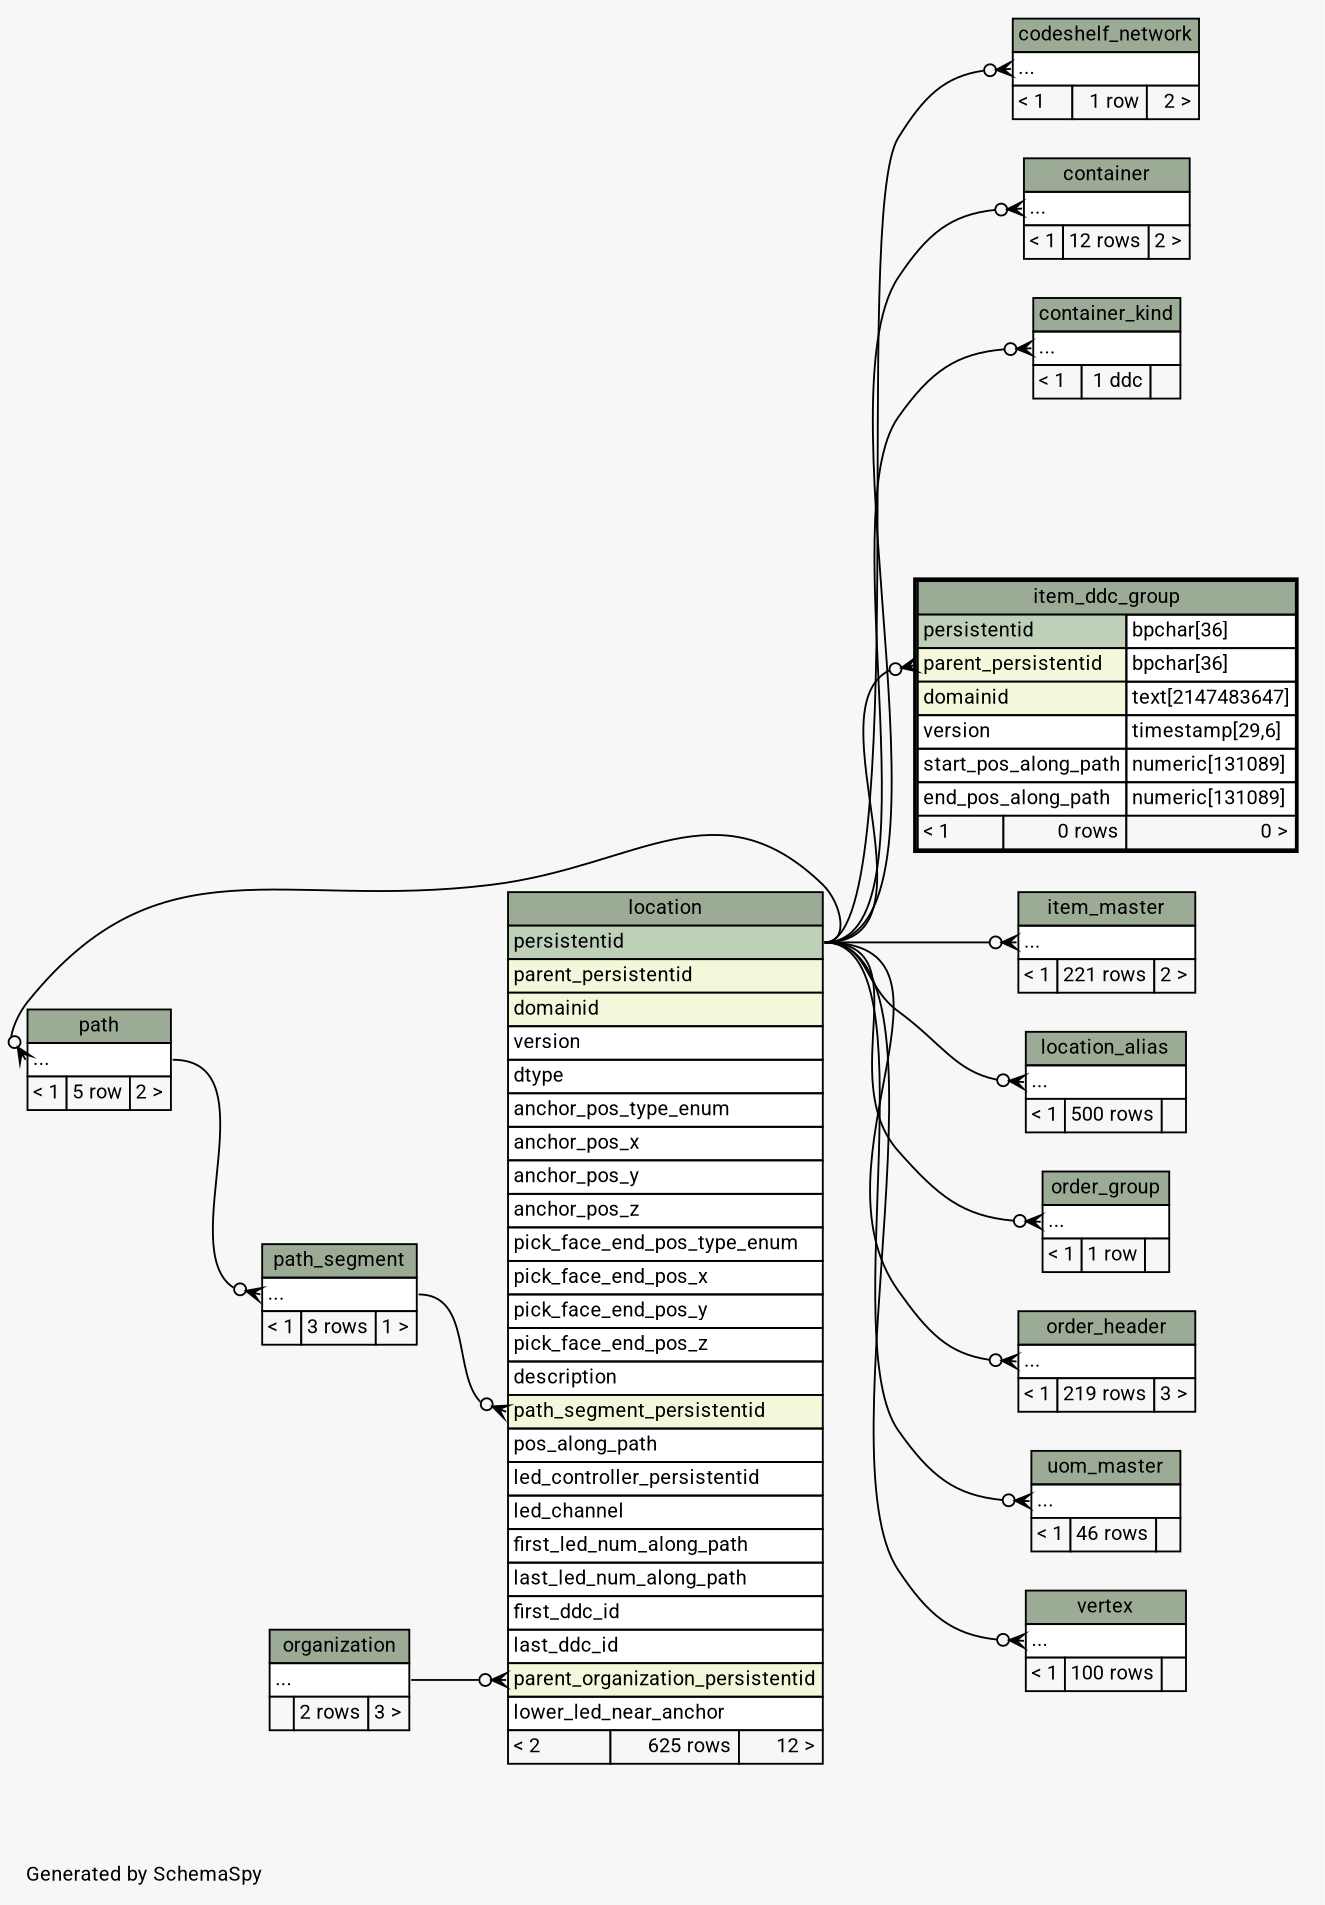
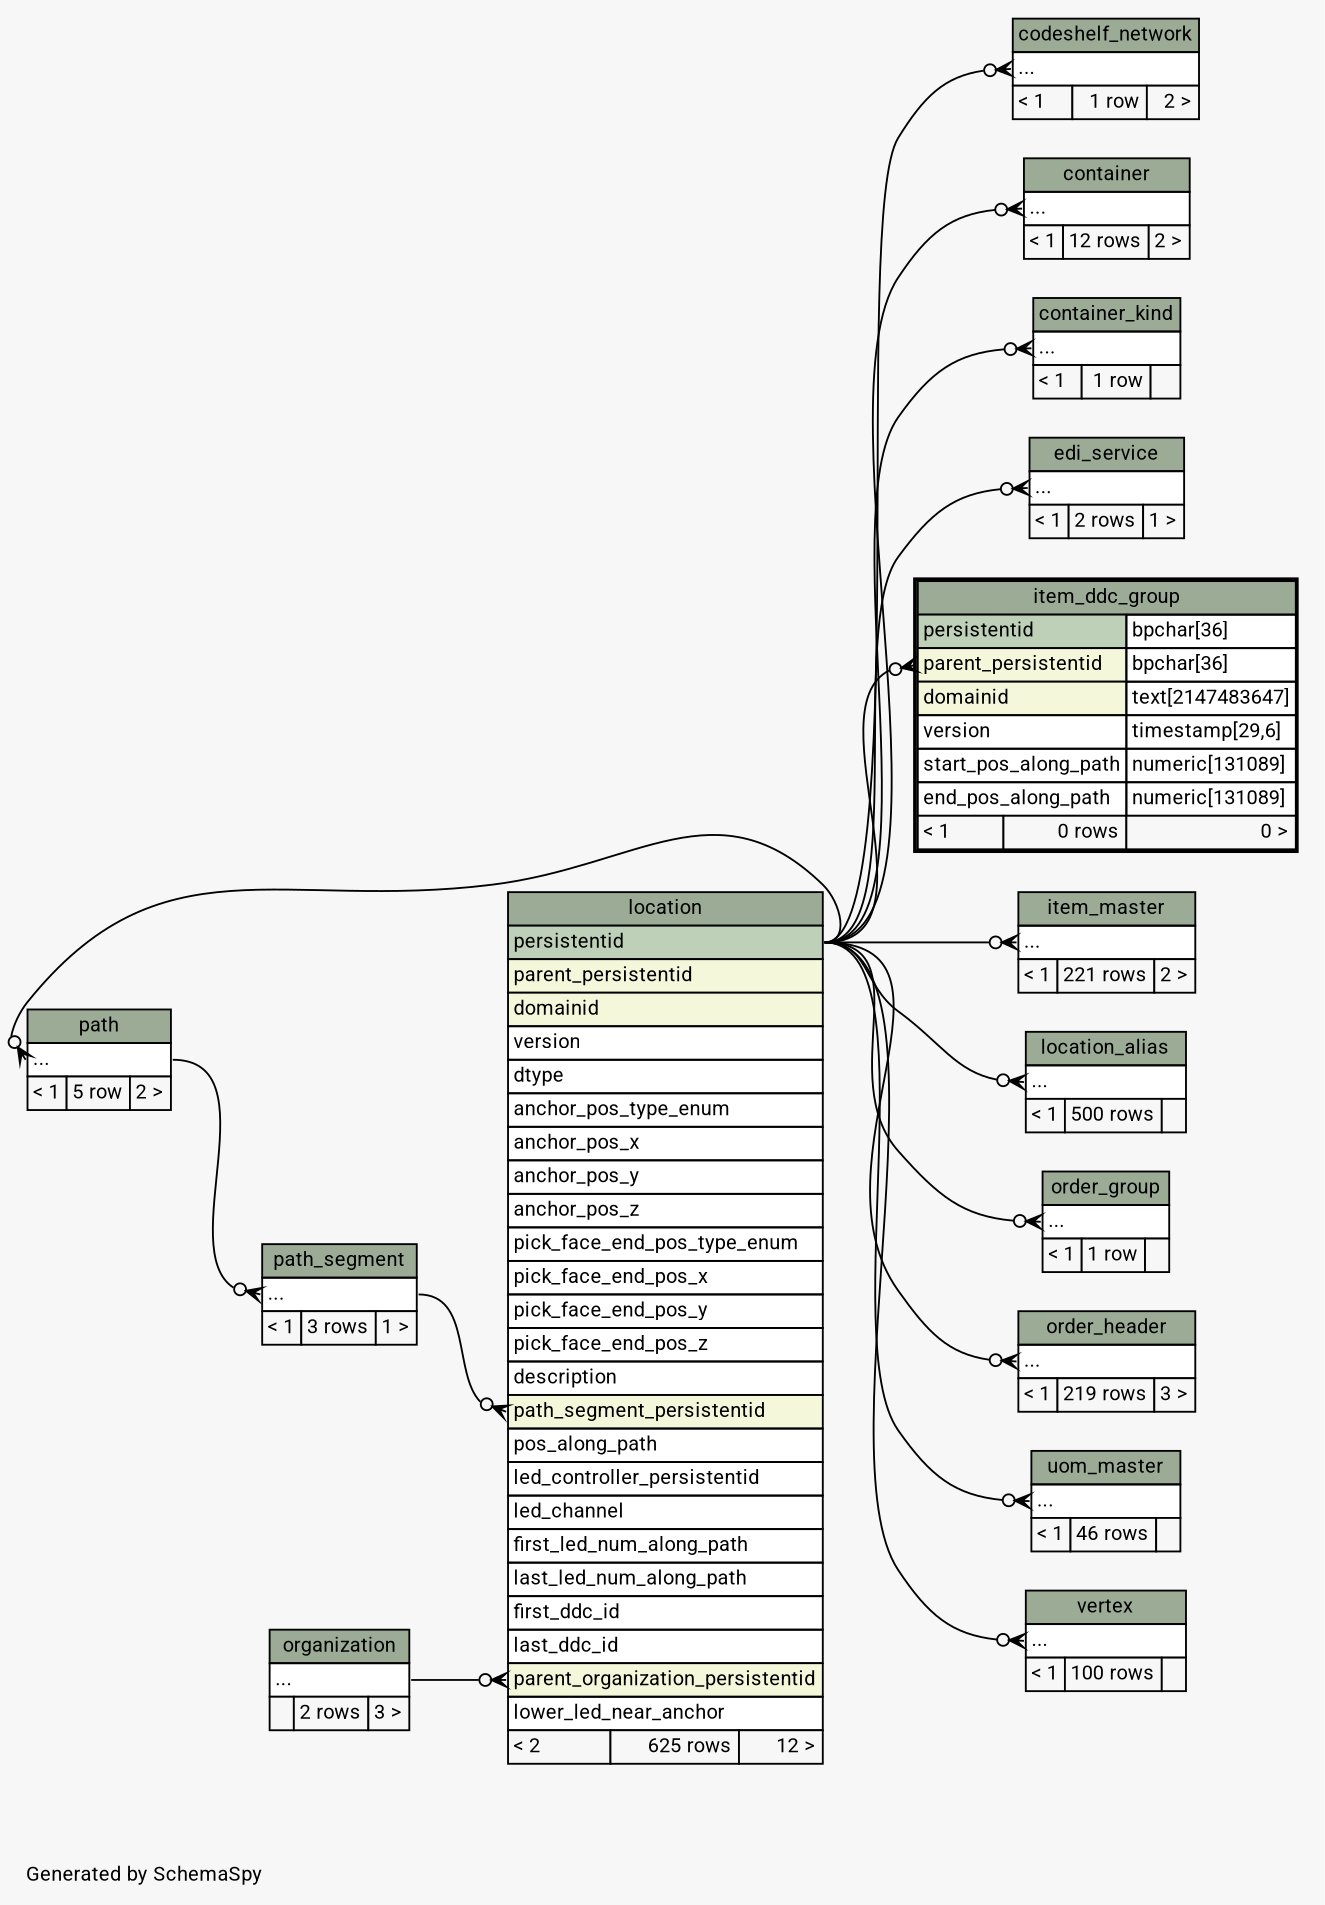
  digraph {
    bgcolor="#f7f7f7"
    fontname=Roboto
    fontsize=11
    label="\nGenerated by SchemaSpy"
    labeljust=l
    nodesep=0.18
    rankdir=RL
    ranksep=0.46
    node [fontname=Roboto fontsize=11 shape=plaintext]
    edge [arrowhead=none arrowsize=0.8 arrowtail=crowodot dir=back fontname=Roboto headport="persistentid:e" tailport="elipses:w"]
    n1 [label=<     <TABLE BORDER="0" CELLBORDER="1" CELLSPACING="0" BGCOLOR="#ffffff">       <TR><TD COLSPAN="3" BGCOLOR="#9bab96" ALIGN="CENTER">codeshelf_network</TD></TR>       <TR><TD PORT="elipses" COLSPAN="3" ALIGN="LEFT">...</TD></TR>       <TR><TD ALIGN="LEFT" BGCOLOR="#f7f7f7">&lt; 1</TD><TD ALIGN="RIGHT" BGCOLOR="#f7f7f7">1 row</TD><TD ALIGN="RIGHT" BGCOLOR="#f7f7f7">2 &gt;</TD></TR>     </TABLE>>]
    n2 [label=<     <TABLE BORDER="0" CELLBORDER="1" CELLSPACING="0" BGCOLOR="#ffffff">       <TR><TD COLSPAN="3" BGCOLOR="#9bab96" ALIGN="CENTER">location</TD></TR>       <TR><TD PORT="persistentid" COLSPAN="3" BGCOLOR="#bed1b8" ALIGN="LEFT">persistentid</TD></TR>       <TR><TD PORT="parent_persistentid" COLSPAN="3" BGCOLOR="#f4f7da" ALIGN="LEFT">parent_persistentid</TD></TR>       <TR><TD PORT="domainid" COLSPAN="3" BGCOLOR="#f4f7da" ALIGN="LEFT">domainid</TD></TR>       <TR><TD PORT="version" COLSPAN="3" ALIGN="LEFT">version</TD></TR>       <TR><TD PORT="dtype" COLSPAN="3" ALIGN="LEFT">dtype</TD></TR>       <TR><TD PORT="anchor_pos_type_enum" COLSPAN="3" ALIGN="LEFT">anchor_pos_type_enum</TD></TR>       <TR><TD PORT="anchor_pos_x" COLSPAN="3" ALIGN="LEFT">anchor_pos_x</TD></TR>       <TR><TD PORT="anchor_pos_y" COLSPAN="3" ALIGN="LEFT">anchor_pos_y</TD></TR>       <TR><TD PORT="anchor_pos_z" COLSPAN="3" ALIGN="LEFT">anchor_pos_z</TD></TR>       <TR><TD PORT="pick_face_end_pos_type_enum" COLSPAN="3" ALIGN="LEFT">pick_face_end_pos_type_enum</TD></TR>       <TR><TD PORT="pick_face_end_pos_x" COLSPAN="3" ALIGN="LEFT">pick_face_end_pos_x</TD></TR>       <TR><TD PORT="pick_face_end_pos_y" COLSPAN="3" ALIGN="LEFT">pick_face_end_pos_y</TD></TR>       <TR><TD PORT="pick_face_end_pos_z" COLSPAN="3" ALIGN="LEFT">pick_face_end_pos_z</TD></TR>       <TR><TD PORT="description" COLSPAN="3" ALIGN="LEFT">description</TD></TR>       <TR><TD PORT="path_segment_persistentid" COLSPAN="3" BGCOLOR="#f4f7da" ALIGN="LEFT">path_segment_persistentid</TD></TR>       <TR><TD PORT="pos_along_path" COLSPAN="3" ALIGN="LEFT">pos_along_path</TD></TR>       <TR><TD PORT="led_controller_persistentid" COLSPAN="3" ALIGN="LEFT">led_controller_persistentid</TD></TR>       <TR><TD PORT="led_channel" COLSPAN="3" ALIGN="LEFT">led_channel</TD></TR>       <TR><TD PORT="first_led_num_along_path" COLSPAN="3" ALIGN="LEFT">first_led_num_along_path</TD></TR>       <TR><TD PORT="last_led_num_along_path" COLSPAN="3" ALIGN="LEFT">last_led_num_along_path</TD></TR>       <TR><TD PORT="first_ddc_id" COLSPAN="3" ALIGN="LEFT">first_ddc_id</TD></TR>       <TR><TD PORT="last_ddc_id" COLSPAN="3" ALIGN="LEFT">last_ddc_id</TD></TR>       <TR><TD PORT="parent_organization_persistentid" COLSPAN="3" BGCOLOR="#f4f7da" ALIGN="LEFT">parent_organization_persistentid</TD></TR>       <TR><TD PORT="lower_led_near_anchor" COLSPAN="3" ALIGN="LEFT">lower_led_near_anchor</TD></TR>       <TR><TD ALIGN="LEFT" BGCOLOR="#f7f7f7">&lt; 2</TD><TD ALIGN="RIGHT" BGCOLOR="#f7f7f7">625 rows</TD><TD ALIGN="RIGHT" BGCOLOR="#f7f7f7">12 &gt;</TD></TR>     </TABLE>>]
    n3 [label=<     <TABLE BORDER="0" CELLBORDER="1" CELLSPACING="0" BGCOLOR="#ffffff">       <TR><TD COLSPAN="3" BGCOLOR="#9bab96" ALIGN="CENTER">organization</TD></TR>       <TR><TD PORT="elipses" COLSPAN="3" ALIGN="LEFT">...</TD></TR>       <TR><TD ALIGN="LEFT" BGCOLOR="#f7f7f7">  </TD><TD ALIGN="RIGHT" BGCOLOR="#f7f7f7">2 rows</TD><TD ALIGN="RIGHT" BGCOLOR="#f7f7f7">3 &gt;</TD></TR>     </TABLE>>]
    n4 [label=<     <TABLE BORDER="0" CELLBORDER="1" CELLSPACING="0" BGCOLOR="#ffffff">       <TR><TD COLSPAN="3" BGCOLOR="#9bab96" ALIGN="CENTER">path_segment</TD></TR>       <TR><TD PORT="elipses" COLSPAN="3" ALIGN="LEFT">...</TD></TR>       <TR><TD ALIGN="LEFT" BGCOLOR="#f7f7f7">&lt; 1</TD><TD ALIGN="RIGHT" BGCOLOR="#f7f7f7">3 rows</TD><TD ALIGN="RIGHT" BGCOLOR="#f7f7f7">1 &gt;</TD></TR>     </TABLE>>]
    n5 [label=<     <TABLE BORDER="0" CELLBORDER="1" CELLSPACING="0" BGCOLOR="#ffffff">       <TR><TD COLSPAN="3" BGCOLOR="#9bab96" ALIGN="CENTER">path</TD></TR>       <TR><TD PORT="elipses" COLSPAN="3" ALIGN="LEFT">...</TD></TR>       <TR><TD ALIGN="LEFT" BGCOLOR="#f7f7f7">&lt; 1</TD><TD ALIGN="RIGHT" BGCOLOR="#f7f7f7">5 row</TD><TD ALIGN="RIGHT" BGCOLOR="#f7f7f7">2 &gt;</TD></TR>     </TABLE>>]
    n6 [label=<     <TABLE BORDER="0" CELLBORDER="1" CELLSPACING="0" BGCOLOR="#ffffff">       <TR><TD COLSPAN="3" BGCOLOR="#9bab96" ALIGN="CENTER">container</TD></TR>       <TR><TD PORT="elipses" COLSPAN="3" ALIGN="LEFT">...</TD></TR>       <TR><TD ALIGN="LEFT" BGCOLOR="#f7f7f7">&lt; 1</TD><TD ALIGN="RIGHT" BGCOLOR="#f7f7f7">12 rows</TD><TD ALIGN="RIGHT" BGCOLOR="#f7f7f7">2 &gt;</TD></TR>     </TABLE>>]
-   n7 [label=<     <TABLE BORDER="0" CELLBORDER="1" CELLSPACING="0" BGCOLOR="#ffffff">       <TR><TD COLSPAN="3" BGCOLOR="#9bab96" ALIGN="CENTER">container_kind</TD></TR>       <TR><TD PORT="elipses" COLSPAN="3" ALIGN="LEFT">...</TD></TR>       <TR><TD ALIGN="LEFT" BGCOLOR="#f7f7f7">&lt; 1</TD><TD ALIGN="RIGHT" BGCOLOR="#f7f7f7">1 ddc</TD><TD ALIGN="RIGHT" BGCOLOR="#f7f7f7">  </TD></TR>     </TABLE>>]
+   n7 [label=<     <TABLE BORDER="0" CELLBORDER="1" CELLSPACING="0" BGCOLOR="#ffffff">       <TR><TD COLSPAN="3" BGCOLOR="#9bab96" ALIGN="CENTER">container_kind</TD></TR>       <TR><TD PORT="elipses" COLSPAN="3" ALIGN="LEFT">...</TD></TR>       <TR><TD ALIGN="LEFT" BGCOLOR="#f7f7f7">&lt; 1</TD><TD ALIGN="RIGHT" BGCOLOR="#f7f7f7">1 row</TD><TD ALIGN="RIGHT" BGCOLOR="#f7f7f7">  </TD></TR>     </TABLE>>]
+   n8 [label=<     <TABLE BORDER="0" CELLBORDER="1" CELLSPACING="0" BGCOLOR="#ffffff">       <TR><TD COLSPAN="3" BGCOLOR="#9bab96" ALIGN="CENTER">edi_service</TD></TR>       <TR><TD PORT="elipses" COLSPAN="3" ALIGN="LEFT">...</TD></TR>       <TR><TD ALIGN="LEFT" BGCOLOR="#f7f7f7">&lt; 1</TD><TD ALIGN="RIGHT" BGCOLOR="#f7f7f7">2 rows</TD><TD ALIGN="RIGHT" BGCOLOR="#f7f7f7">1 &gt;</TD></TR>     </TABLE>>]
    n9 [label=<     <TABLE BORDER="2" CELLBORDER="1" CELLSPACING="0" BGCOLOR="#ffffff">       <TR><TD COLSPAN="3" BGCOLOR="#9bab96" ALIGN="CENTER">item_ddc_group</TD></TR>       <TR><TD PORT="persistentid" COLSPAN="2" BGCOLOR="#bed1b8" ALIGN="LEFT">persistentid</TD><TD PORT="persistentid.type" ALIGN="LEFT">bpchar[36]</TD></TR>       <TR><TD PORT="parent_persistentid" COLSPAN="2" BGCOLOR="#f4f7da" ALIGN="LEFT">parent_persistentid</TD><TD PORT="parent_persistentid.type" ALIGN="LEFT">bpchar[36]</TD></TR>       <TR><TD PORT="domainid" COLSPAN="2" BGCOLOR="#f4f7da" ALIGN="LEFT">domainid</TD><TD PORT="domainid.type" ALIGN="LEFT">text[2147483647]</TD></TR>       <TR><TD PORT="version" COLSPAN="2" ALIGN="LEFT">version</TD><TD PORT="version.type" ALIGN="LEFT">timestamp[29,6]</TD></TR>       <TR><TD PORT="start_pos_along_path" COLSPAN="2" ALIGN="LEFT">start_pos_along_path</TD><TD PORT="start_pos_along_path.type" ALIGN="LEFT">numeric[131089]</TD></TR>       <TR><TD PORT="end_pos_along_path" COLSPAN="2" ALIGN="LEFT">end_pos_along_path</TD><TD PORT="end_pos_along_path.type" ALIGN="LEFT">numeric[131089]</TD></TR>       <TR><TD ALIGN="LEFT" BGCOLOR="#f7f7f7">&lt; 1</TD><TD ALIGN="RIGHT" BGCOLOR="#f7f7f7">0 rows</TD><TD ALIGN="RIGHT" BGCOLOR="#f7f7f7">0 &gt;</TD></TR>     </TABLE>>]
    n10 [label=<     <TABLE BORDER="0" CELLBORDER="1" CELLSPACING="0" BGCOLOR="#ffffff">       <TR><TD COLSPAN="3" BGCOLOR="#9bab96" ALIGN="CENTER">item_master</TD></TR>       <TR><TD PORT="elipses" COLSPAN="3" ALIGN="LEFT">...</TD></TR>       <TR><TD ALIGN="LEFT" BGCOLOR="#f7f7f7">&lt; 1</TD><TD ALIGN="RIGHT" BGCOLOR="#f7f7f7">221 rows</TD><TD ALIGN="RIGHT" BGCOLOR="#f7f7f7">2 &gt;</TD></TR>     </TABLE>>]
    n11 [label=<     <TABLE BORDER="0" CELLBORDER="1" CELLSPACING="0" BGCOLOR="#ffffff">       <TR><TD COLSPAN="3" BGCOLOR="#9bab96" ALIGN="CENTER">location_alias</TD></TR>       <TR><TD PORT="elipses" COLSPAN="3" ALIGN="LEFT">...</TD></TR>       <TR><TD ALIGN="LEFT" BGCOLOR="#f7f7f7">&lt; 1</TD><TD ALIGN="RIGHT" BGCOLOR="#f7f7f7">500 rows</TD><TD ALIGN="RIGHT" BGCOLOR="#f7f7f7">  </TD></TR>     </TABLE>>]
    n12 [label=<     <TABLE BORDER="0" CELLBORDER="1" CELLSPACING="0" BGCOLOR="#ffffff">       <TR><TD COLSPAN="3" BGCOLOR="#9bab96" ALIGN="CENTER">order_group</TD></TR>       <TR><TD PORT="elipses" COLSPAN="3" ALIGN="LEFT">...</TD></TR>       <TR><TD ALIGN="LEFT" BGCOLOR="#f7f7f7">&lt; 1</TD><TD ALIGN="RIGHT" BGCOLOR="#f7f7f7">1 row</TD><TD ALIGN="RIGHT" BGCOLOR="#f7f7f7">  </TD></TR>     </TABLE>>]
    n13 [label=<     <TABLE BORDER="0" CELLBORDER="1" CELLSPACING="0" BGCOLOR="#ffffff">       <TR><TD COLSPAN="3" BGCOLOR="#9bab96" ALIGN="CENTER">order_header</TD></TR>       <TR><TD PORT="elipses" COLSPAN="3" ALIGN="LEFT">...</TD></TR>       <TR><TD ALIGN="LEFT" BGCOLOR="#f7f7f7">&lt; 1</TD><TD ALIGN="RIGHT" BGCOLOR="#f7f7f7">219 rows</TD><TD ALIGN="RIGHT" BGCOLOR="#f7f7f7">3 &gt;</TD></TR>     </TABLE>>]
    n14 [label=<     <TABLE BORDER="0" CELLBORDER="1" CELLSPACING="0" BGCOLOR="#ffffff">       <TR><TD COLSPAN="3" BGCOLOR="#9bab96" ALIGN="CENTER">uom_master</TD></TR>       <TR><TD PORT="elipses" COLSPAN="3" ALIGN="LEFT">...</TD></TR>       <TR><TD ALIGN="LEFT" BGCOLOR="#f7f7f7">&lt; 1</TD><TD ALIGN="RIGHT" BGCOLOR="#f7f7f7">46 rows</TD><TD ALIGN="RIGHT" BGCOLOR="#f7f7f7">  </TD></TR>     </TABLE>>]
    n15 [label=<     <TABLE BORDER="0" CELLBORDER="1" CELLSPACING="0" BGCOLOR="#ffffff">       <TR><TD COLSPAN="3" BGCOLOR="#9bab96" ALIGN="CENTER">vertex</TD></TR>       <TR><TD PORT="elipses" COLSPAN="3" ALIGN="LEFT">...</TD></TR>       <TR><TD ALIGN="LEFT" BGCOLOR="#f7f7f7">&lt; 1</TD><TD ALIGN="RIGHT" BGCOLOR="#f7f7f7">100 rows</TD><TD ALIGN="RIGHT" BGCOLOR="#f7f7f7">  </TD></TR>     </TABLE>>]
    n1 -> n2
    n2 -> n3 [headport="elipses:e" tailport="parent_organization_persistentid:w"]
    n2 -> n4 [headport="elipses:e" tailport="path_segment_persistentid:w"]
    n4 -> n5 [headport="elipses:e"]
    n5 -> n2
    n6 -> n2
    n7 -> n2
+   n8 -> n2
    n9 -> n2 [tailport="parent_persistentid:w"]
    n10 -> n2
    n11 -> n2
    n12 -> n2
    n13 -> n2
    n14 -> n2
    n15 -> n2
  }
